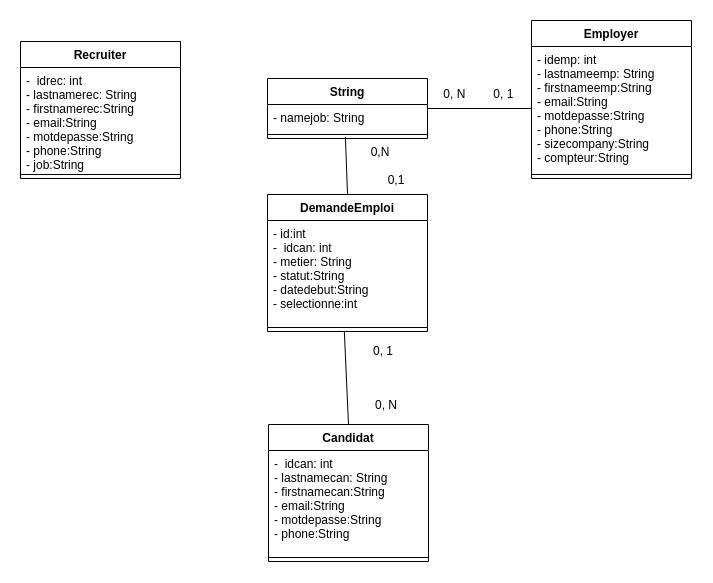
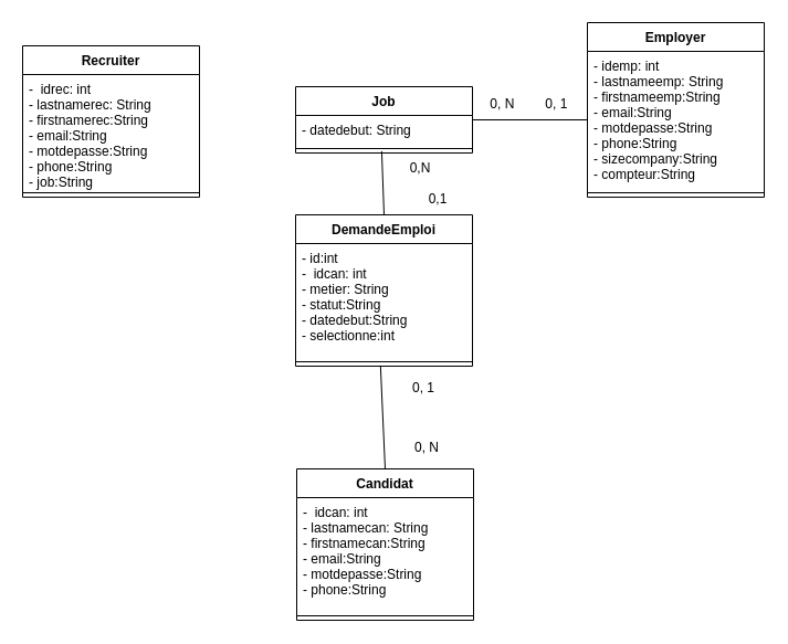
  <mxCell id="0" />
  <mxCell id="1" parent="0" />
- <mxCell id="2" value="String" style="swimlane;fontStyle=1;align=center;verticalAlign=top;childLayout=stackLayout;horizontal=1;startSize=26;horizontalStack=0;resizeParent=1;resizeParentMax=0;resizeLast=0;collapsible=1;marginBottom=0;" vertex="1" parent="1"><mxGeometry x="267" y="78" width="160" height="60" as="geometry" /></mxCell>
- <mxCell id="3" value="- namejob: String" style="text;strokeColor=none;fillColor=none;align=left;verticalAlign=top;spacingLeft=4;spacingRight=4;overflow=hidden;rotatable=0;points=[[0,0.5],[1,0.5]];portConstraint=eastwest;" vertex="1" parent="2"><mxGeometry y="26" width="160" height="26" as="geometry" /></mxCell>
+ <mxCell id="2" value="Job" style="swimlane;fontStyle=1;align=center;verticalAlign=top;childLayout=stackLayout;horizontal=1;startSize=26;horizontalStack=0;resizeParent=1;resizeParentMax=0;resizeLast=0;collapsible=1;marginBottom=0;" vertex="1" parent="1"><mxGeometry x="267" y="78" width="160" height="60" as="geometry" /></mxCell>
+ <mxCell id="3" value="- datedebut: String" style="text;strokeColor=none;fillColor=none;align=left;verticalAlign=top;spacingLeft=4;spacingRight=4;overflow=hidden;rotatable=0;points=[[0,0.5],[1,0.5]];portConstraint=eastwest;" vertex="1" parent="2"><mxGeometry y="26" width="160" height="26" as="geometry" /></mxCell>
  <mxCell id="4" value="" style="line;strokeWidth=1;fillColor=none;align=left;verticalAlign=middle;spacingTop=-1;spacingLeft=3;spacingRight=3;rotatable=0;labelPosition=right;points=[];portConstraint=eastwest;" vertex="1" parent="2"><mxGeometry y="52" width="160" height="8" as="geometry" /></mxCell>
  <mxCell id="5" value="Candidat" style="swimlane;fontStyle=1;align=center;verticalAlign=top;childLayout=stackLayout;horizontal=1;startSize=26;horizontalStack=0;resizeParent=1;resizeParentMax=0;resizeLast=0;collapsible=1;marginBottom=0;" vertex="1" parent="1"><mxGeometry x="268" y="424" width="160" height="137" as="geometry" /></mxCell>
  <mxCell id="6" value="-  idcan: int&#10;- lastnamecan: String&#10;- firstnamecan:String&#10;- email:String&#10;- motdepasse:String&#10;- phone:String&#10;&#10;" style="text;strokeColor=none;fillColor=none;align=left;verticalAlign=top;spacingLeft=4;spacingRight=4;overflow=hidden;rotatable=0;points=[[0,0.5],[1,0.5]];portConstraint=eastwest;" vertex="1" parent="5"><mxGeometry y="26" width="160" height="103" as="geometry" /></mxCell>
  <mxCell id="7" value="" style="line;strokeWidth=1;fillColor=none;align=left;verticalAlign=middle;spacingTop=-1;spacingLeft=3;spacingRight=3;rotatable=0;labelPosition=right;points=[];portConstraint=eastwest;" vertex="1" parent="5"><mxGeometry y="129" width="160" height="8" as="geometry" /></mxCell>
  <mxCell id="8" value="Employer" style="swimlane;fontStyle=1;align=center;verticalAlign=top;childLayout=stackLayout;horizontal=1;startSize=26;horizontalStack=0;resizeParent=1;resizeParentMax=0;resizeLast=0;collapsible=1;marginBottom=0;" vertex="1" parent="1"><mxGeometry x="531" y="20" width="160" height="158" as="geometry" /></mxCell>
  <mxCell id="9" value="- idemp: int&#10;- lastnameemp: String&#10;- firstnameemp:String&#10;- email:String&#10;- motdepasse:String&#10;- phone:String&#10;- sizecompany:String&#10;- compteur:String&#10;&#10;" style="text;strokeColor=none;fillColor=none;align=left;verticalAlign=top;spacingLeft=4;spacingRight=4;overflow=hidden;rotatable=0;points=[[0,0.5],[1,0.5]];portConstraint=eastwest;" vertex="1" parent="8"><mxGeometry y="26" width="160" height="124" as="geometry" /></mxCell>
  <mxCell id="10" value="" style="line;strokeWidth=1;fillColor=none;align=left;verticalAlign=middle;spacingTop=-1;spacingLeft=3;spacingRight=3;rotatable=0;labelPosition=right;points=[];portConstraint=eastwest;" vertex="1" parent="8"><mxGeometry y="150" width="160" height="8" as="geometry" /></mxCell>
  <mxCell id="11" value="Recruiter" style="swimlane;fontStyle=1;align=center;verticalAlign=top;childLayout=stackLayout;horizontal=1;startSize=26;horizontalStack=0;resizeParent=1;resizeParentMax=0;resizeLast=0;collapsible=1;marginBottom=0;" vertex="1" parent="1"><mxGeometry x="20" y="41" width="160" height="137" as="geometry" /></mxCell>
  <mxCell id="12" value="-  idrec: int&#10;- lastnamerec: String&#10;- firstnamerec:String&#10;- email:String&#10;- motdepasse:String&#10;- phone:String&#10;- job:String&#10;&#10;" style="text;strokeColor=none;fillColor=none;align=left;verticalAlign=top;spacingLeft=4;spacingRight=4;overflow=hidden;rotatable=0;points=[[0,0.5],[1,0.5]];portConstraint=eastwest;" vertex="1" parent="11"><mxGeometry y="26" width="160" height="103" as="geometry" /></mxCell>
  <mxCell id="13" value="" style="line;strokeWidth=1;fillColor=none;align=left;verticalAlign=middle;spacingTop=-1;spacingLeft=3;spacingRight=3;rotatable=0;labelPosition=right;points=[];portConstraint=eastwest;" vertex="1" parent="11"><mxGeometry y="129" width="160" height="8" as="geometry" /></mxCell>
  <mxCell id="14" value="DemandeEmploi" style="swimlane;fontStyle=1;align=center;verticalAlign=top;childLayout=stackLayout;horizontal=1;startSize=26;horizontalStack=0;resizeParent=1;resizeParentMax=0;resizeLast=0;collapsible=1;marginBottom=0;" vertex="1" parent="1"><mxGeometry x="267" y="194" width="160" height="137" as="geometry" /></mxCell>
  <mxCell id="15" value="- id:int&#10;-  idcan: int&#10;- metier: String&#10;- statut:String&#10;- datedebut:String&#10;- selectionne:int&#10;&#10;" style="text;strokeColor=none;fillColor=none;align=left;verticalAlign=top;spacingLeft=4;spacingRight=4;overflow=hidden;rotatable=0;points=[[0,0.5],[1,0.5]];portConstraint=eastwest;" vertex="1" parent="14"><mxGeometry y="26" width="160" height="103" as="geometry" /></mxCell>
  <mxCell id="16" value="" style="line;strokeWidth=1;fillColor=none;align=left;verticalAlign=middle;spacingTop=-1;spacingLeft=3;spacingRight=3;rotatable=0;labelPosition=right;points=[];portConstraint=eastwest;" vertex="1" parent="14"><mxGeometry y="129" width="160" height="8" as="geometry" /></mxCell>
  <mxCell id="17" value="" style="endArrow=none;html=1;entryX=0.48;entryY=0.925;entryDx=0;entryDy=0;exitX=0.5;exitY=0;exitDx=0;exitDy=0;entryPerimeter=0;" edge="1" parent="1" source="5" target="16"><mxGeometry width="50" height="50" relative="1" as="geometry"><mxPoint x="225" y="368" as="sourcePoint" /><mxPoint x="275" y="318" as="targetPoint" /></mxGeometry></mxCell>
  <mxCell id="18" value="" style="endArrow=none;html=1;entryX=1;entryY=0.5;entryDx=0;entryDy=0;exitX=0;exitY=0.5;exitDx=0;exitDy=0;" edge="1" parent="1" source="9" target="2"><mxGeometry width="50" height="50" relative="1" as="geometry"><mxPoint x="446" y="369" as="sourcePoint" /><mxPoint x="496" y="319" as="targetPoint" /></mxGeometry></mxCell>
  <mxCell id="19" value="" style="endArrow=none;html=1;exitX=0.5;exitY=0;exitDx=0;exitDy=0;entryX=0.487;entryY=0.8;entryDx=0;entryDy=0;entryPerimeter=0;" edge="1" parent="1" source="14" target="4"><mxGeometry width="50" height="50" relative="1" as="geometry"><mxPoint x="446" y="369" as="sourcePoint" /><mxPoint x="496" y="319" as="targetPoint" /></mxGeometry></mxCell>
  <mxCell id="20" value="0, N" style="text;html=1;strokeColor=none;fillColor=none;align=center;verticalAlign=middle;whiteSpace=wrap;rounded=0;" vertex="1" parent="1"><mxGeometry x="366" y="395" width="40" height="20" as="geometry" /></mxCell>
  <mxCell id="21" value="0, 1" style="text;html=1;strokeColor=none;fillColor=none;align=center;verticalAlign=middle;whiteSpace=wrap;rounded=0;" vertex="1" parent="1"><mxGeometry x="363" y="341" width="40" height="20" as="geometry" /></mxCell>
  <mxCell id="22" value="0,1" style="text;html=1;strokeColor=none;fillColor=none;align=center;verticalAlign=middle;whiteSpace=wrap;rounded=0;" vertex="1" parent="1"><mxGeometry x="376" y="170" width="40" height="20" as="geometry" /></mxCell>
  <mxCell id="23" value="0,N" style="text;html=1;strokeColor=none;fillColor=none;align=center;verticalAlign=middle;whiteSpace=wrap;rounded=0;" vertex="1" parent="1"><mxGeometry x="360" y="142" width="40" height="20" as="geometry" /></mxCell>
  <mxCell id="24" value="0, 1&amp;nbsp;" style="text;html=1;strokeColor=none;fillColor=none;align=center;verticalAlign=middle;whiteSpace=wrap;rounded=0;" vertex="1" parent="1"><mxGeometry x="485" y="84" width="40" height="20" as="geometry" /></mxCell>
  <mxCell id="25" value="0, N&amp;nbsp;" style="text;html=1;strokeColor=none;fillColor=none;align=center;verticalAlign=middle;whiteSpace=wrap;rounded=0;" vertex="1" parent="1"><mxGeometry x="436" y="84" width="40" height="20" as="geometry" /></mxCell>
